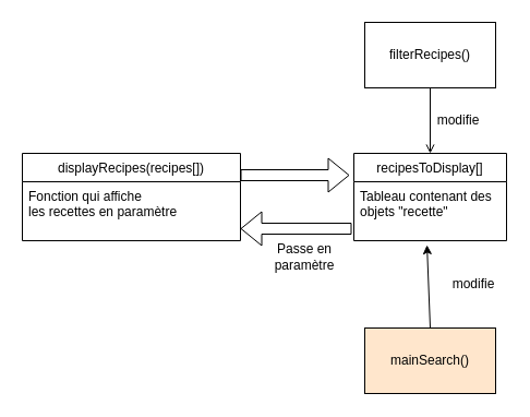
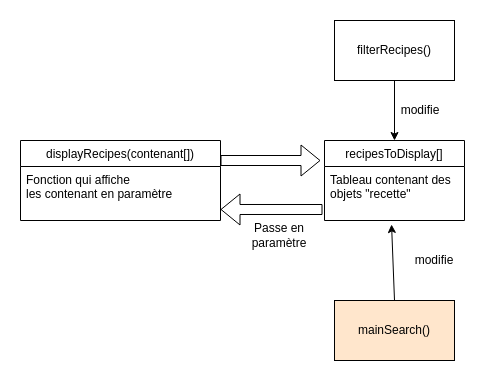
  <mxCell id="0" />
  <mxCell id="1" parent="0" />
- <mxCell id="2" value="displayRecipes(recipes[])" style="swimlane;fontStyle=0;childLayout=stackLayout;horizontal=1;startSize=26;horizontalStack=0;resizeParent=1;resizeParentMax=0;resizeLast=0;collapsible=1;marginBottom=0;" vertex="1" parent="1"><mxGeometry x="20" y="140" width="200" height="80" as="geometry" /></mxCell>
- <mxCell id="3" value="Fonction qui affiche &#10;les recettes en paramètre" style="text;strokeColor=none;fillColor=none;align=left;verticalAlign=top;spacingLeft=4;spacingRight=4;overflow=hidden;rotatable=0;points=[[0,0.5],[1,0.5]];portConstraint=eastwest;" vertex="1" parent="2"><mxGeometry y="26" width="200" height="54" as="geometry" /></mxCell>
+ <mxCell id="2" value="displayRecipes(contenant[])" style="swimlane;fontStyle=0;childLayout=stackLayout;horizontal=1;startSize=26;horizontalStack=0;resizeParent=1;resizeParentMax=0;resizeLast=0;collapsible=1;marginBottom=0;" vertex="1" parent="1"><mxGeometry x="20" y="140" width="200" height="80" as="geometry" /></mxCell>
+ <mxCell id="3" value="Fonction qui affiche &#10;les contenant en paramètre" style="text;strokeColor=none;fillColor=none;align=left;verticalAlign=top;spacingLeft=4;spacingRight=4;overflow=hidden;rotatable=0;points=[[0,0.5],[1,0.5]];portConstraint=eastwest;" vertex="1" parent="2"><mxGeometry y="26" width="200" height="54" as="geometry" /></mxCell>
  <mxCell id="4" value="recipesToDisplay[]" style="swimlane;fontStyle=0;childLayout=stackLayout;horizontal=1;startSize=26;horizontalStack=0;resizeParent=1;resizeParentMax=0;resizeLast=0;collapsible=1;marginBottom=0;" vertex="1" parent="1"><mxGeometry x="324" y="140" width="140" height="80" as="geometry" /></mxCell>
  <mxCell id="5" value="Tableau contenant des &#10;objets &quot;recette&quot;" style="text;strokeColor=none;fillColor=none;align=left;verticalAlign=top;spacingLeft=4;spacingRight=4;overflow=hidden;rotatable=0;points=[[0,0.5],[1,0.5]];portConstraint=eastwest;" vertex="1" parent="4"><mxGeometry y="26" width="140" height="54" as="geometry" /></mxCell>
  <mxCell id="6" value="" style="shape=flexArrow;endArrow=classic;html=1;entryX=1;entryY=0.796;entryDx=0;entryDy=0;entryPerimeter=0;" edge="1" parent="1" target="3"><mxGeometry width="50" height="50" relative="1" as="geometry"><mxPoint x="322" y="209" as="sourcePoint" /><mxPoint x="420" y="200" as="targetPoint" /></mxGeometry></mxCell>
  <mxCell id="7" value="filterRecipes()" style="rounded=0;whiteSpace=wrap;html=1;" vertex="1" parent="1"><mxGeometry x="334" y="20" width="120" height="60" as="geometry" /></mxCell>
  <mxCell id="8" value="mainSearch()" style="rounded=0;whiteSpace=wrap;html=1;fillColor=#ffe6cc;" vertex="1" parent="1"><mxGeometry x="334" y="300" width="120" height="60" as="geometry" /></mxCell>
- <mxCell id="9" value="" style="endArrow=open;html=1;exitX=0.5;exitY=1;exitDx=0;exitDy=0;entryX=0.5;entryY=0;entryDx=0;entryDy=0;" edge="1" parent="1" source="7" target="4"><mxGeometry width="50" height="50" relative="1" as="geometry"><mxPoint x="370" y="250" as="sourcePoint" /><mxPoint x="420" y="200" as="targetPoint" /></mxGeometry></mxCell>
+ <mxCell id="9" value="" style="endArrow=classic;html=1;exitX=0.5;exitY=1;exitDx=0;exitDy=0;entryX=0.5;entryY=0;entryDx=0;entryDy=0;" edge="1" parent="1" source="7" target="4"><mxGeometry width="50" height="50" relative="1" as="geometry"><mxPoint x="370" y="250" as="sourcePoint" /><mxPoint x="420" y="200" as="targetPoint" /></mxGeometry></mxCell>
  <mxCell id="10" value="" style="endArrow=classic;html=1;exitX=0.5;exitY=0;exitDx=0;exitDy=0;entryX=0.479;entryY=1.074;entryDx=0;entryDy=0;entryPerimeter=0;" edge="1" parent="1" source="8" target="5"><mxGeometry width="50" height="50" relative="1" as="geometry"><mxPoint x="370" y="250" as="sourcePoint" /><mxPoint x="420" y="200" as="targetPoint" /></mxGeometry></mxCell>
  <mxCell id="11" value="modifie" style="text;html=1;strokeColor=none;fillColor=none;align=center;verticalAlign=middle;whiteSpace=wrap;rounded=0;" vertex="1" parent="1"><mxGeometry x="400" y="100" width="40" height="20" as="geometry" /></mxCell>
  <mxCell id="12" value="modifie" style="text;html=1;strokeColor=none;fillColor=none;align=center;verticalAlign=middle;whiteSpace=wrap;rounded=0;" vertex="1" parent="1"><mxGeometry x="414" y="250" width="40" height="20" as="geometry" /></mxCell>
  <mxCell id="13" value="" style="shape=flexArrow;endArrow=classic;html=1;exitX=1;exitY=0.25;exitDx=0;exitDy=0;" edge="1" parent="1" source="2"><mxGeometry width="50" height="50" relative="1" as="geometry"><mxPoint x="370" y="230" as="sourcePoint" /><mxPoint x="320" y="160" as="targetPoint" /></mxGeometry></mxCell>
  <mxCell id="14" value="Passe en paramètre" style="text;html=1;strokeColor=none;fillColor=none;align=center;verticalAlign=middle;whiteSpace=wrap;rounded=0;" vertex="1" parent="1"><mxGeometry x="234" y="220" width="90" height="30" as="geometry" /></mxCell>
